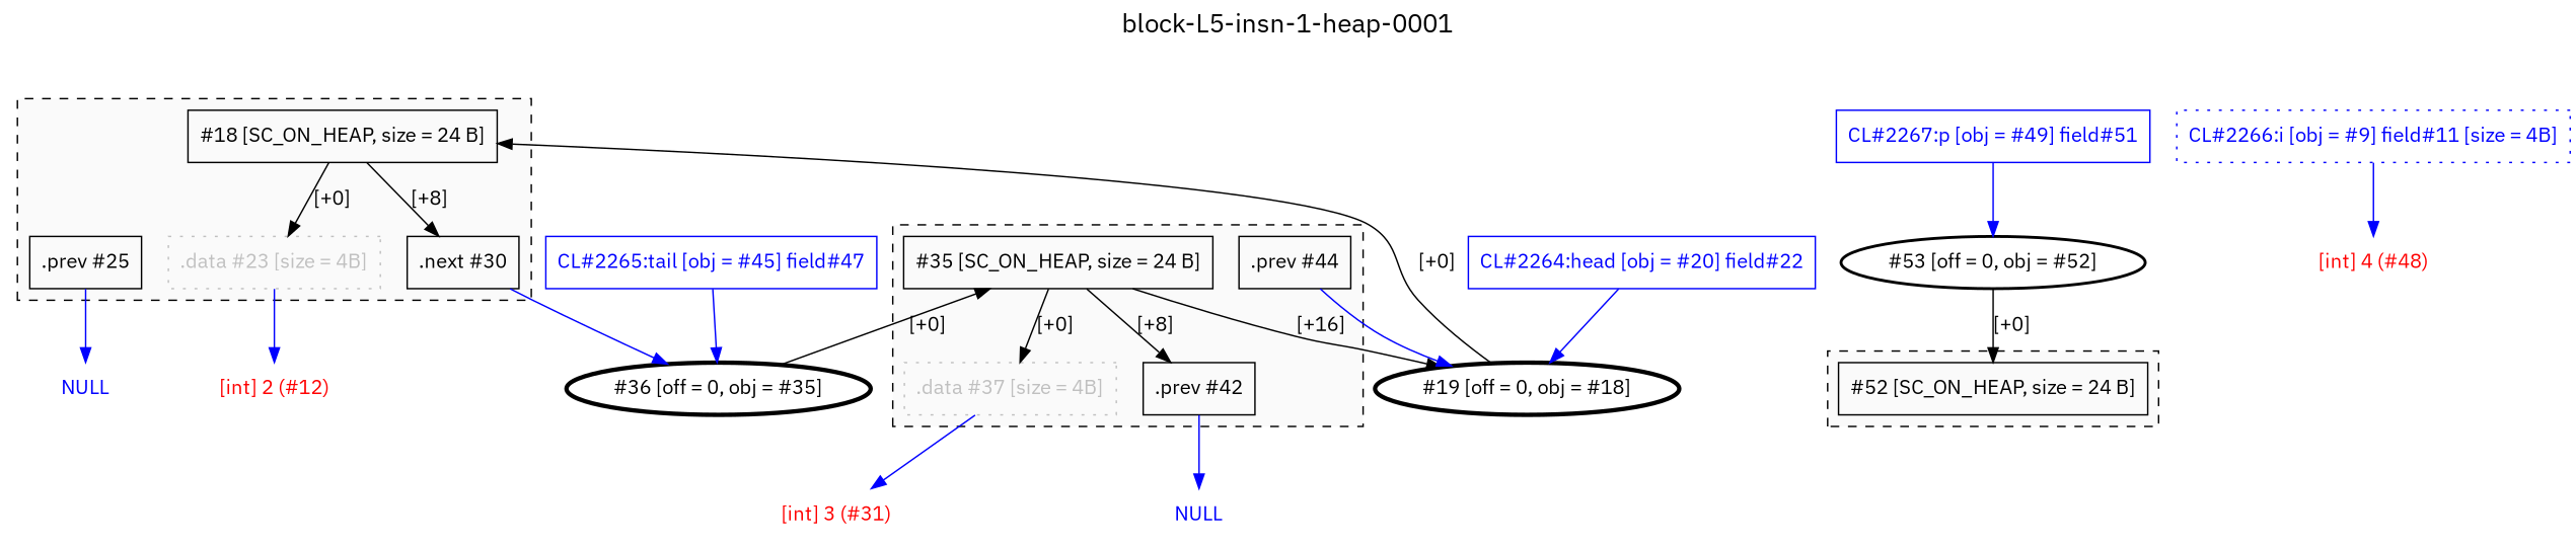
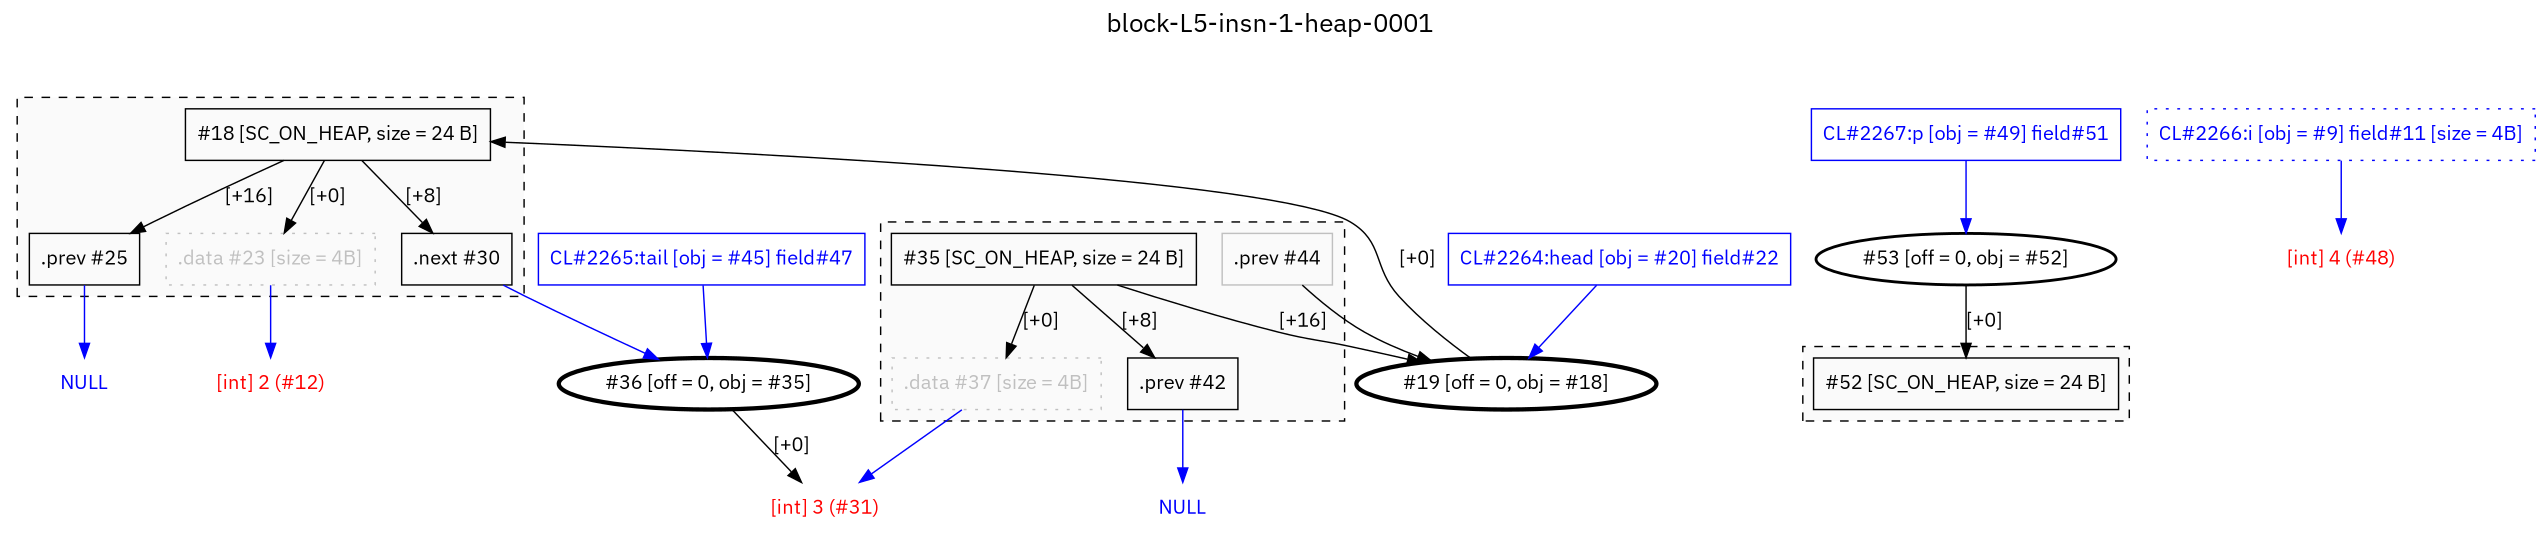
  digraph {
    clusterrank=local
    fontname="IBM Plex Sans"
    label=<<FONT POINT-SIZE="18">block-L5-insn-1-heap-0001</FONT>>
    labelloc=t
    node [fontcolor=black fontname="IBM Plex Sans" shape=box]
    edge [color=blue fontcolor=blue fontname="IBM Plex Sans"]
    n1 [color=black label="#18 [SC_ON_HEAP, size = 24 B]"]
    n2 [color=gray fontcolor=gray label=".data #23 [size = 4B]" style=dotted]
    n3 [color=black label=".next #30"]
    n4 [color=black label=".prev #25"]
    n5 [color=black label="#35 [SC_ON_HEAP, size = 24 B]"]
    n6 [color=gray fontcolor=gray label=".data #37 [size = 4B]" style=dotted]
    n7 [color=black label=".prev #42"]
-   n8 [color=black label=".prev #44"]
+   n8 [color=gray label=".prev #44"]
    n9 [color=black label="#52 [SC_ON_HEAP, size = 24 B]"]
    n10 [fontcolor=red label="[int] 2 (#12)" shape=plaintext]
    n11 [label="#36 [off = 0, obj = #35]" penwidth=3 shape=ellipse]
    n12 [fontcolor=blue label=NULL shape=plaintext]
    n13 [label="#19 [off = 0, obj = #18]" penwidth=3 shape=ellipse]
    n14 [fontcolor=red label="[int] 3 (#31)" shape=plaintext]
    n15 [fontcolor=blue label=NULL shape=plaintext]
    n16 [color=blue fontcolor=blue label="CL#2266:i [obj = #9] field#11 [size = 4B]" style=dotted]
    n17 [fontcolor=red label="[int] 4 (#48)" shape=plaintext]
    n18 [color=blue fontcolor=blue label="CL#2264:head [obj = #20] field#22"]
    n19 [color=blue fontcolor=blue label="CL#2265:tail [obj = #45] field#47"]
    n20 [color=blue fontcolor=blue label="CL#2267:p [obj = #49] field#51"]
    n21 [label="#53 [off = 0, obj = #52]" penwidth=2 shape=ellipse]
    subgraph cluster_1 {
      bgcolor=gray98
      color=black
      fontcolor=black
      label=""
      penwidth=1.0
      rank=same
      style=dashed
      n1
      n2
      n3
      n4
    }
    subgraph cluster_2 {
      bgcolor=gray98
      color=black
      fontcolor=black
      label=""
      penwidth=1.0
      rank=same
      style=dashed
      n5
      n6
      n7
      n8
    }
    subgraph cluster_3 {
      bgcolor=gray98
      color=black
      fontcolor=black
      label=""
      penwidth=1.0
      rank=same
      style=dashed
      n9
    }
    n1 -> n2 [color=black fontcolor=black label="[+0]"]
    n1 -> n3 [color=black fontcolor=black label="[+8]"]
+   n1 -> n4 [color=black fontcolor=black label="[+16]"]
    n2 -> n10
    n3 -> n11
    n4 -> n12
    n5 -> n6 [color=black fontcolor=black label="[+0]"]
    n5 -> n7 [color=black fontcolor=black label="[+8]"]
    n5 -> n13 [color=black fontcolor=black label="[+16]"]
    n6 -> n14
    n7 -> n15
-   n8 -> n13
-   n11 -> n5 [color=black fontcolor=black label="[+0]"]
+   n8 -> n13 [color=black]
+   n11 -> n14 [color=black fontcolor=black label="[+0]"]
    n13 -> n1 [color=black fontcolor=black label="[+0]"]
    n16 -> n17
    n18 -> n13
    n19 -> n11
    n20 -> n21
    n21 -> n9 [color=black fontcolor=black label="[+0]"]
  }
